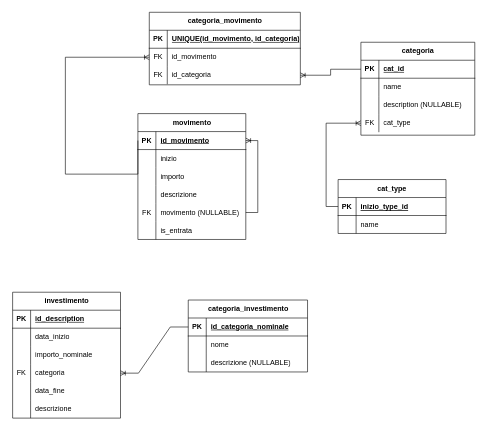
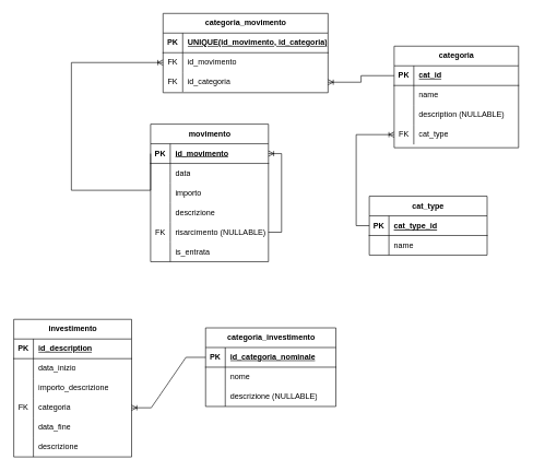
  <mxCell id="0" />
  <mxCell id="1" parent="0" />
  <mxCell id="2" value="movimento" style="shape=table;startSize=30;container=1;collapsible=1;childLayout=tableLayout;fixedRows=1;rowLines=0;fontStyle=1;align=center;resizeLast=1;html=1;" parent="1" vertex="1"><mxGeometry x="229" y="189" width="180" height="210" as="geometry" /></mxCell>
  <mxCell id="3" value="" style="shape=tableRow;horizontal=0;startSize=0;swimlaneHead=0;swimlaneBody=0;fillColor=none;collapsible=0;dropTarget=0;points=[[0,0.5],[1,0.5]];portConstraint=eastwest;top=0;left=0;right=0;bottom=1;" parent="2" vertex="1"><mxGeometry y="30" width="180" height="30" as="geometry" /></mxCell>
  <mxCell id="4" value="PK" style="shape=partialRectangle;connectable=0;fillColor=none;top=0;left=0;bottom=0;right=0;fontStyle=1;overflow=hidden;whiteSpace=wrap;html=1;" parent="3" vertex="1"><mxGeometry width="30" height="30" as="geometry"><mxRectangle width="30" height="30" as="alternateBounds" /></mxGeometry></mxCell>
  <mxCell id="5" value="id_movimento" style="shape=partialRectangle;connectable=0;fillColor=none;top=0;left=0;bottom=0;right=0;align=left;spacingLeft=6;fontStyle=5;overflow=hidden;whiteSpace=wrap;html=1;" parent="3" vertex="1"><mxGeometry x="30" width="150" height="30" as="geometry"><mxRectangle width="150" height="30" as="alternateBounds" /></mxGeometry></mxCell>
  <mxCell id="6" value="" style="shape=tableRow;horizontal=0;startSize=0;swimlaneHead=0;swimlaneBody=0;fillColor=none;collapsible=0;dropTarget=0;points=[[0,0.5],[1,0.5]];portConstraint=eastwest;top=0;left=0;right=0;bottom=0;" parent="2" vertex="1"><mxGeometry y="60" width="180" height="30" as="geometry" /></mxCell>
  <mxCell id="7" value="" style="shape=partialRectangle;connectable=0;fillColor=none;top=0;left=0;bottom=0;right=0;editable=1;overflow=hidden;whiteSpace=wrap;html=1;" parent="6" vertex="1"><mxGeometry width="30" height="30" as="geometry"><mxRectangle width="30" height="30" as="alternateBounds" /></mxGeometry></mxCell>
- <mxCell id="8" value="inizio" style="shape=partialRectangle;connectable=0;fillColor=none;top=0;left=0;bottom=0;right=0;align=left;spacingLeft=6;overflow=hidden;whiteSpace=wrap;html=1;" parent="6" vertex="1"><mxGeometry x="30" width="150" height="30" as="geometry"><mxRectangle width="150" height="30" as="alternateBounds" /></mxGeometry></mxCell>
+ <mxCell id="8" value="data" style="shape=partialRectangle;connectable=0;fillColor=none;top=0;left=0;bottom=0;right=0;align=left;spacingLeft=6;overflow=hidden;whiteSpace=wrap;html=1;" parent="6" vertex="1"><mxGeometry x="30" width="150" height="30" as="geometry"><mxRectangle width="150" height="30" as="alternateBounds" /></mxGeometry></mxCell>
  <mxCell id="9" value="" style="shape=tableRow;horizontal=0;startSize=0;swimlaneHead=0;swimlaneBody=0;fillColor=none;collapsible=0;dropTarget=0;points=[[0,0.5],[1,0.5]];portConstraint=eastwest;top=0;left=0;right=0;bottom=0;" parent="2" vertex="1"><mxGeometry y="90" width="180" height="30" as="geometry" /></mxCell>
  <mxCell id="10" value="" style="shape=partialRectangle;connectable=0;fillColor=none;top=0;left=0;bottom=0;right=0;editable=1;overflow=hidden;whiteSpace=wrap;html=1;" parent="9" vertex="1"><mxGeometry width="30" height="30" as="geometry"><mxRectangle width="30" height="30" as="alternateBounds" /></mxGeometry></mxCell>
  <mxCell id="11" value="importo" style="shape=partialRectangle;connectable=0;fillColor=none;top=0;left=0;bottom=0;right=0;align=left;spacingLeft=6;overflow=hidden;whiteSpace=wrap;html=1;" parent="9" vertex="1"><mxGeometry x="30" width="150" height="30" as="geometry"><mxRectangle width="150" height="30" as="alternateBounds" /></mxGeometry></mxCell>
  <mxCell id="12" style="shape=tableRow;horizontal=0;startSize=0;swimlaneHead=0;swimlaneBody=0;fillColor=none;collapsible=0;dropTarget=0;points=[[0,0.5],[1,0.5]];portConstraint=eastwest;top=0;left=0;right=0;bottom=0;" parent="2" vertex="1"><mxGeometry y="120" width="180" height="30" as="geometry" /></mxCell>
  <mxCell id="13" style="shape=partialRectangle;connectable=0;fillColor=none;top=0;left=0;bottom=0;right=0;editable=1;overflow=hidden;whiteSpace=wrap;html=1;" parent="12" vertex="1"><mxGeometry width="30" height="30" as="geometry"><mxRectangle width="30" height="30" as="alternateBounds" /></mxGeometry></mxCell>
  <mxCell id="14" value="descrizione" style="shape=partialRectangle;connectable=0;fillColor=none;top=0;left=0;bottom=0;right=0;align=left;spacingLeft=6;overflow=hidden;whiteSpace=wrap;html=1;" parent="12" vertex="1"><mxGeometry x="30" width="150" height="30" as="geometry"><mxRectangle width="150" height="30" as="alternateBounds" /></mxGeometry></mxCell>
  <mxCell id="15" style="edgeStyle=orthogonalEdgeStyle;rounded=0;orthogonalLoop=1;jettySize=auto;html=1;entryX=1;entryY=0.5;entryDx=0;entryDy=0;exitX=1;exitY=0.5;exitDx=0;exitDy=0;endArrow=ERoneToMany;endFill=0;startArrow=none;startFill=0;" parent="2" source="16" target="3" edge="1"><mxGeometry relative="1" as="geometry" /></mxCell>
  <mxCell id="16" style="shape=tableRow;horizontal=0;startSize=0;swimlaneHead=0;swimlaneBody=0;fillColor=none;collapsible=0;dropTarget=0;points=[[0,0.5],[1,0.5]];portConstraint=eastwest;top=0;left=0;right=0;bottom=0;" parent="2" vertex="1"><mxGeometry y="150" width="180" height="30" as="geometry" /></mxCell>
  <mxCell id="17" value="FK" style="shape=partialRectangle;connectable=0;fillColor=none;top=0;left=0;bottom=0;right=0;editable=1;overflow=hidden;whiteSpace=wrap;html=1;" parent="16" vertex="1"><mxGeometry width="30" height="30" as="geometry"><mxRectangle width="30" height="30" as="alternateBounds" /></mxGeometry></mxCell>
- <mxCell id="18" value="movimento (NULLABLE)" style="shape=partialRectangle;connectable=0;fillColor=none;top=0;left=0;bottom=0;right=0;align=left;spacingLeft=6;overflow=hidden;whiteSpace=wrap;html=1;" parent="16" vertex="1"><mxGeometry x="30" width="150" height="30" as="geometry"><mxRectangle width="150" height="30" as="alternateBounds" /></mxGeometry></mxCell>
+ <mxCell id="18" value="risarcimento (NULLABLE)" style="shape=partialRectangle;connectable=0;fillColor=none;top=0;left=0;bottom=0;right=0;align=left;spacingLeft=6;overflow=hidden;whiteSpace=wrap;html=1;" parent="16" vertex="1"><mxGeometry x="30" width="150" height="30" as="geometry"><mxRectangle width="150" height="30" as="alternateBounds" /></mxGeometry></mxCell>
  <mxCell id="19" style="shape=tableRow;horizontal=0;startSize=0;swimlaneHead=0;swimlaneBody=0;fillColor=none;collapsible=0;dropTarget=0;points=[[0,0.5],[1,0.5]];portConstraint=eastwest;top=0;left=0;right=0;bottom=0;" parent="2" vertex="1"><mxGeometry y="180" width="180" height="30" as="geometry" /></mxCell>
  <mxCell id="20" style="shape=partialRectangle;connectable=0;fillColor=none;top=0;left=0;bottom=0;right=0;editable=1;overflow=hidden;whiteSpace=wrap;html=1;" parent="19" vertex="1"><mxGeometry width="30" height="30" as="geometry"><mxRectangle width="30" height="30" as="alternateBounds" /></mxGeometry></mxCell>
  <mxCell id="21" value="is_entrata" style="shape=partialRectangle;connectable=0;fillColor=none;top=0;left=0;bottom=0;right=0;align=left;spacingLeft=6;overflow=hidden;whiteSpace=wrap;html=1;" parent="19" vertex="1"><mxGeometry x="30" width="150" height="30" as="geometry"><mxRectangle width="150" height="30" as="alternateBounds" /></mxGeometry></mxCell>
  <mxCell id="22" value="categoria" style="shape=table;startSize=30;container=1;collapsible=1;childLayout=tableLayout;fixedRows=1;rowLines=0;fontStyle=1;align=center;resizeLast=1;html=1;" parent="1" vertex="1"><mxGeometry x="601" y="70" width="190" height="155" as="geometry" /></mxCell>
  <mxCell id="23" value="" style="shape=tableRow;horizontal=0;startSize=0;swimlaneHead=0;swimlaneBody=0;fillColor=none;collapsible=0;dropTarget=0;points=[[0,0.5],[1,0.5]];portConstraint=eastwest;top=0;left=0;right=0;bottom=1;" parent="22" vertex="1"><mxGeometry y="30" width="190" height="30" as="geometry" /></mxCell>
  <mxCell id="24" value="PK" style="shape=partialRectangle;connectable=0;fillColor=none;top=0;left=0;bottom=0;right=0;fontStyle=1;overflow=hidden;whiteSpace=wrap;html=1;" parent="23" vertex="1"><mxGeometry width="30" height="30" as="geometry"><mxRectangle width="30" height="30" as="alternateBounds" /></mxGeometry></mxCell>
  <mxCell id="25" value="cat_id" style="shape=partialRectangle;connectable=0;fillColor=none;top=0;left=0;bottom=0;right=0;align=left;spacingLeft=6;fontStyle=5;overflow=hidden;whiteSpace=wrap;html=1;" parent="23" vertex="1"><mxGeometry x="30" width="160" height="30" as="geometry"><mxRectangle width="160" height="30" as="alternateBounds" /></mxGeometry></mxCell>
  <mxCell id="26" value="" style="shape=tableRow;horizontal=0;startSize=0;swimlaneHead=0;swimlaneBody=0;fillColor=none;collapsible=0;dropTarget=0;points=[[0,0.5],[1,0.5]];portConstraint=eastwest;top=0;left=0;right=0;bottom=0;" parent="22" vertex="1"><mxGeometry y="60" width="190" height="30" as="geometry" /></mxCell>
  <mxCell id="27" value="" style="shape=partialRectangle;connectable=0;fillColor=none;top=0;left=0;bottom=0;right=0;editable=1;overflow=hidden;whiteSpace=wrap;html=1;" parent="26" vertex="1"><mxGeometry width="30" height="30" as="geometry"><mxRectangle width="30" height="30" as="alternateBounds" /></mxGeometry></mxCell>
  <mxCell id="28" value="name" style="shape=partialRectangle;connectable=0;fillColor=none;top=0;left=0;bottom=0;right=0;align=left;spacingLeft=6;overflow=hidden;whiteSpace=wrap;html=1;" parent="26" vertex="1"><mxGeometry x="30" width="160" height="30" as="geometry"><mxRectangle width="160" height="30" as="alternateBounds" /></mxGeometry></mxCell>
  <mxCell id="29" value="" style="shape=tableRow;horizontal=0;startSize=0;swimlaneHead=0;swimlaneBody=0;fillColor=none;collapsible=0;dropTarget=0;points=[[0,0.5],[1,0.5]];portConstraint=eastwest;top=0;left=0;right=0;bottom=0;" parent="22" vertex="1"><mxGeometry y="90" width="190" height="30" as="geometry" /></mxCell>
  <mxCell id="30" value="" style="shape=partialRectangle;connectable=0;fillColor=none;top=0;left=0;bottom=0;right=0;editable=1;overflow=hidden;whiteSpace=wrap;html=1;" parent="29" vertex="1"><mxGeometry width="30" height="30" as="geometry"><mxRectangle width="30" height="30" as="alternateBounds" /></mxGeometry></mxCell>
  <mxCell id="31" value="description (NULLABLE)" style="shape=partialRectangle;connectable=0;fillColor=none;top=0;left=0;bottom=0;right=0;align=left;spacingLeft=6;overflow=hidden;whiteSpace=wrap;html=1;" parent="29" vertex="1"><mxGeometry x="30" width="160" height="30" as="geometry"><mxRectangle width="160" height="30" as="alternateBounds" /></mxGeometry></mxCell>
  <mxCell id="32" style="shape=tableRow;horizontal=0;startSize=0;swimlaneHead=0;swimlaneBody=0;fillColor=none;collapsible=0;dropTarget=0;points=[[0,0.5],[1,0.5]];portConstraint=eastwest;top=0;left=0;right=0;bottom=0;" parent="22" vertex="1"><mxGeometry y="120" width="190" height="30" as="geometry" /></mxCell>
  <mxCell id="33" value="FK" style="shape=partialRectangle;connectable=0;fillColor=none;top=0;left=0;bottom=0;right=0;editable=1;overflow=hidden;whiteSpace=wrap;html=1;" parent="32" vertex="1"><mxGeometry width="30" height="30" as="geometry"><mxRectangle width="30" height="30" as="alternateBounds" /></mxGeometry></mxCell>
  <mxCell id="34" value="cat_type" style="shape=partialRectangle;connectable=0;fillColor=none;top=0;left=0;bottom=0;right=0;align=left;spacingLeft=6;overflow=hidden;whiteSpace=wrap;html=1;" parent="32" vertex="1"><mxGeometry x="30" width="160" height="30" as="geometry"><mxRectangle width="160" height="30" as="alternateBounds" /></mxGeometry></mxCell>
  <mxCell id="35" value="investimento" style="shape=table;startSize=30;container=1;collapsible=1;childLayout=tableLayout;fixedRows=1;rowLines=0;fontStyle=1;align=center;resizeLast=1;html=1;" parent="1" vertex="1"><mxGeometry x="20" y="487" width="180" height="210" as="geometry" /></mxCell>
  <mxCell id="36" value="" style="shape=tableRow;horizontal=0;startSize=0;swimlaneHead=0;swimlaneBody=0;fillColor=none;collapsible=0;dropTarget=0;points=[[0,0.5],[1,0.5]];portConstraint=eastwest;top=0;left=0;right=0;bottom=1;" parent="35" vertex="1"><mxGeometry y="30" width="180" height="30" as="geometry" /></mxCell>
  <mxCell id="37" value="PK" style="shape=partialRectangle;connectable=0;fillColor=none;top=0;left=0;bottom=0;right=0;fontStyle=1;overflow=hidden;whiteSpace=wrap;html=1;" parent="36" vertex="1"><mxGeometry width="30" height="30" as="geometry"><mxRectangle width="30" height="30" as="alternateBounds" /></mxGeometry></mxCell>
  <mxCell id="38" value="id_description" style="shape=partialRectangle;connectable=0;fillColor=none;top=0;left=0;bottom=0;right=0;align=left;spacingLeft=6;fontStyle=5;overflow=hidden;whiteSpace=wrap;html=1;" parent="36" vertex="1"><mxGeometry x="30" width="150" height="30" as="geometry"><mxRectangle width="150" height="30" as="alternateBounds" /></mxGeometry></mxCell>
  <mxCell id="39" value="" style="shape=tableRow;horizontal=0;startSize=0;swimlaneHead=0;swimlaneBody=0;fillColor=none;collapsible=0;dropTarget=0;points=[[0,0.5],[1,0.5]];portConstraint=eastwest;top=0;left=0;right=0;bottom=0;" parent="35" vertex="1"><mxGeometry y="60" width="180" height="30" as="geometry" /></mxCell>
  <mxCell id="40" value="" style="shape=partialRectangle;connectable=0;fillColor=none;top=0;left=0;bottom=0;right=0;editable=1;overflow=hidden;whiteSpace=wrap;html=1;" parent="39" vertex="1"><mxGeometry width="30" height="30" as="geometry"><mxRectangle width="30" height="30" as="alternateBounds" /></mxGeometry></mxCell>
  <mxCell id="41" value="data_inizio" style="shape=partialRectangle;connectable=0;fillColor=none;top=0;left=0;bottom=0;right=0;align=left;spacingLeft=6;overflow=hidden;whiteSpace=wrap;html=1;" parent="39" vertex="1"><mxGeometry x="30" width="150" height="30" as="geometry"><mxRectangle width="150" height="30" as="alternateBounds" /></mxGeometry></mxCell>
  <mxCell id="42" value="" style="shape=tableRow;horizontal=0;startSize=0;swimlaneHead=0;swimlaneBody=0;fillColor=none;collapsible=0;dropTarget=0;points=[[0,0.5],[1,0.5]];portConstraint=eastwest;top=0;left=0;right=0;bottom=0;" parent="35" vertex="1"><mxGeometry y="90" width="180" height="30" as="geometry" /></mxCell>
  <mxCell id="43" value="" style="shape=partialRectangle;connectable=0;fillColor=none;top=0;left=0;bottom=0;right=0;editable=1;overflow=hidden;whiteSpace=wrap;html=1;" parent="42" vertex="1"><mxGeometry width="30" height="30" as="geometry"><mxRectangle width="30" height="30" as="alternateBounds" /></mxGeometry></mxCell>
- <mxCell id="44" value="importo_nominale" style="shape=partialRectangle;connectable=0;fillColor=none;top=0;left=0;bottom=0;right=0;align=left;spacingLeft=6;overflow=hidden;whiteSpace=wrap;html=1;" parent="42" vertex="1"><mxGeometry x="30" width="150" height="30" as="geometry"><mxRectangle width="150" height="30" as="alternateBounds" /></mxGeometry></mxCell>
+ <mxCell id="44" value="importo_descrizione" style="shape=partialRectangle;connectable=0;fillColor=none;top=0;left=0;bottom=0;right=0;align=left;spacingLeft=6;overflow=hidden;whiteSpace=wrap;html=1;" parent="42" vertex="1"><mxGeometry x="30" width="150" height="30" as="geometry"><mxRectangle width="150" height="30" as="alternateBounds" /></mxGeometry></mxCell>
  <mxCell id="45" value="" style="shape=tableRow;horizontal=0;startSize=0;swimlaneHead=0;swimlaneBody=0;fillColor=none;collapsible=0;dropTarget=0;points=[[0,0.5],[1,0.5]];portConstraint=eastwest;top=0;left=0;right=0;bottom=0;" parent="35" vertex="1"><mxGeometry y="120" width="180" height="30" as="geometry" /></mxCell>
  <mxCell id="46" value="FK" style="shape=partialRectangle;connectable=0;fillColor=none;top=0;left=0;bottom=0;right=0;editable=1;overflow=hidden;whiteSpace=wrap;html=1;" parent="45" vertex="1"><mxGeometry width="30" height="30" as="geometry"><mxRectangle width="30" height="30" as="alternateBounds" /></mxGeometry></mxCell>
  <mxCell id="47" value="categoria" style="shape=partialRectangle;connectable=0;fillColor=none;top=0;left=0;bottom=0;right=0;align=left;spacingLeft=6;overflow=hidden;whiteSpace=wrap;html=1;" parent="45" vertex="1"><mxGeometry x="30" width="150" height="30" as="geometry"><mxRectangle width="150" height="30" as="alternateBounds" /></mxGeometry></mxCell>
  <mxCell id="48" style="shape=tableRow;horizontal=0;startSize=0;swimlaneHead=0;swimlaneBody=0;fillColor=none;collapsible=0;dropTarget=0;points=[[0,0.5],[1,0.5]];portConstraint=eastwest;top=0;left=0;right=0;bottom=0;" parent="35" vertex="1"><mxGeometry y="150" width="180" height="30" as="geometry" /></mxCell>
  <mxCell id="49" style="shape=partialRectangle;connectable=0;fillColor=none;top=0;left=0;bottom=0;right=0;editable=1;overflow=hidden;whiteSpace=wrap;html=1;" parent="48" vertex="1"><mxGeometry width="30" height="30" as="geometry"><mxRectangle width="30" height="30" as="alternateBounds" /></mxGeometry></mxCell>
  <mxCell id="50" value="data_fine" style="shape=partialRectangle;connectable=0;fillColor=none;top=0;left=0;bottom=0;right=0;align=left;spacingLeft=6;overflow=hidden;whiteSpace=wrap;html=1;" parent="48" vertex="1"><mxGeometry x="30" width="150" height="30" as="geometry"><mxRectangle width="150" height="30" as="alternateBounds" /></mxGeometry></mxCell>
  <mxCell id="51" style="shape=tableRow;horizontal=0;startSize=0;swimlaneHead=0;swimlaneBody=0;fillColor=none;collapsible=0;dropTarget=0;points=[[0,0.5],[1,0.5]];portConstraint=eastwest;top=0;left=0;right=0;bottom=0;" parent="35" vertex="1"><mxGeometry y="180" width="180" height="30" as="geometry" /></mxCell>
  <mxCell id="52" style="shape=partialRectangle;connectable=0;fillColor=none;top=0;left=0;bottom=0;right=0;editable=1;overflow=hidden;whiteSpace=wrap;html=1;" parent="51" vertex="1"><mxGeometry width="30" height="30" as="geometry"><mxRectangle width="30" height="30" as="alternateBounds" /></mxGeometry></mxCell>
  <mxCell id="53" value="descrizione" style="shape=partialRectangle;connectable=0;fillColor=none;top=0;left=0;bottom=0;right=0;align=left;spacingLeft=6;overflow=hidden;whiteSpace=wrap;html=1;" parent="51" vertex="1"><mxGeometry x="30" width="150" height="30" as="geometry"><mxRectangle width="150" height="30" as="alternateBounds" /></mxGeometry></mxCell>
  <mxCell id="54" value="categoria_investimento" style="shape=table;startSize=30;container=1;collapsible=1;childLayout=tableLayout;fixedRows=1;rowLines=0;fontStyle=1;align=center;resizeLast=1;html=1;" parent="1" vertex="1"><mxGeometry x="313" y="500" width="199" height="120" as="geometry" /></mxCell>
  <mxCell id="55" value="" style="shape=tableRow;horizontal=0;startSize=0;swimlaneHead=0;swimlaneBody=0;fillColor=none;collapsible=0;dropTarget=0;points=[[0,0.5],[1,0.5]];portConstraint=eastwest;top=0;left=0;right=0;bottom=1;" parent="54" vertex="1"><mxGeometry y="30" width="199" height="30" as="geometry" /></mxCell>
  <mxCell id="56" value="PK" style="shape=partialRectangle;connectable=0;fillColor=none;top=0;left=0;bottom=0;right=0;fontStyle=1;overflow=hidden;whiteSpace=wrap;html=1;" parent="55" vertex="1"><mxGeometry width="30" height="30" as="geometry"><mxRectangle width="30" height="30" as="alternateBounds" /></mxGeometry></mxCell>
  <mxCell id="57" value="id_categoria_nominale" style="shape=partialRectangle;connectable=0;fillColor=none;top=0;left=0;bottom=0;right=0;align=left;spacingLeft=6;fontStyle=5;overflow=hidden;whiteSpace=wrap;html=1;" parent="55" vertex="1"><mxGeometry x="30" width="169" height="30" as="geometry"><mxRectangle width="169" height="30" as="alternateBounds" /></mxGeometry></mxCell>
  <mxCell id="58" value="" style="shape=tableRow;horizontal=0;startSize=0;swimlaneHead=0;swimlaneBody=0;fillColor=none;collapsible=0;dropTarget=0;points=[[0,0.5],[1,0.5]];portConstraint=eastwest;top=0;left=0;right=0;bottom=0;" parent="54" vertex="1"><mxGeometry y="60" width="199" height="30" as="geometry" /></mxCell>
  <mxCell id="59" value="" style="shape=partialRectangle;connectable=0;fillColor=none;top=0;left=0;bottom=0;right=0;editable=1;overflow=hidden;whiteSpace=wrap;html=1;" parent="58" vertex="1"><mxGeometry width="30" height="30" as="geometry"><mxRectangle width="30" height="30" as="alternateBounds" /></mxGeometry></mxCell>
  <mxCell id="60" value="nome" style="shape=partialRectangle;connectable=0;fillColor=none;top=0;left=0;bottom=0;right=0;align=left;spacingLeft=6;overflow=hidden;whiteSpace=wrap;html=1;" parent="58" vertex="1"><mxGeometry x="30" width="169" height="30" as="geometry"><mxRectangle width="169" height="30" as="alternateBounds" /></mxGeometry></mxCell>
  <mxCell id="61" style="shape=tableRow;horizontal=0;startSize=0;swimlaneHead=0;swimlaneBody=0;fillColor=none;collapsible=0;dropTarget=0;points=[[0,0.5],[1,0.5]];portConstraint=eastwest;top=0;left=0;right=0;bottom=0;" parent="54" vertex="1"><mxGeometry y="90" width="199" height="30" as="geometry" /></mxCell>
  <mxCell id="62" style="shape=partialRectangle;connectable=0;fillColor=none;top=0;left=0;bottom=0;right=0;editable=1;overflow=hidden;whiteSpace=wrap;html=1;" parent="61" vertex="1"><mxGeometry width="30" height="30" as="geometry"><mxRectangle width="30" height="30" as="alternateBounds" /></mxGeometry></mxCell>
  <mxCell id="63" value="descrizione (NULLABLE)" style="shape=partialRectangle;connectable=0;fillColor=none;top=0;left=0;bottom=0;right=0;align=left;spacingLeft=6;overflow=hidden;whiteSpace=wrap;html=1;" parent="61" vertex="1"><mxGeometry x="30" width="169" height="30" as="geometry"><mxRectangle width="169" height="30" as="alternateBounds" /></mxGeometry></mxCell>
  <mxCell id="64" value="" style="edgeStyle=entityRelationEdgeStyle;fontSize=12;html=1;endArrow=ERoneToMany;rounded=0;entryX=1;entryY=0.5;entryDx=0;entryDy=0;exitX=0;exitY=0.5;exitDx=0;exitDy=0;" parent="1" source="55" target="45" edge="1"><mxGeometry width="100" height="100" relative="1" as="geometry"><mxPoint x="500" y="717" as="sourcePoint" /><mxPoint x="450" y="457" as="targetPoint" /></mxGeometry></mxCell>
  <mxCell id="65" value="categoria_movimento" style="shape=table;startSize=30;container=1;collapsible=1;childLayout=tableLayout;fixedRows=1;rowLines=0;fontStyle=1;align=center;resizeLast=1;html=1;" parent="1" vertex="1"><mxGeometry x="248" y="20" width="252" height="121" as="geometry" /></mxCell>
  <mxCell id="66" value="" style="shape=tableRow;horizontal=0;startSize=0;swimlaneHead=0;swimlaneBody=0;fillColor=none;collapsible=0;dropTarget=0;points=[[0,0.5],[1,0.5]];portConstraint=eastwest;top=0;left=0;right=0;bottom=1;" parent="65" vertex="1"><mxGeometry y="30" width="252" height="30" as="geometry" /></mxCell>
  <mxCell id="67" value="PK" style="shape=partialRectangle;connectable=0;fillColor=none;top=0;left=0;bottom=0;right=0;fontStyle=1;overflow=hidden;whiteSpace=wrap;html=1;" parent="66" vertex="1"><mxGeometry width="30" height="30" as="geometry"><mxRectangle width="30" height="30" as="alternateBounds" /></mxGeometry></mxCell>
  <mxCell id="68" value="UNIQUE(id_movimento, id_categoria)" style="shape=partialRectangle;connectable=0;fillColor=none;top=0;left=0;bottom=0;right=0;align=left;spacingLeft=6;fontStyle=5;overflow=hidden;whiteSpace=wrap;html=1;" parent="66" vertex="1"><mxGeometry x="30" width="222" height="30" as="geometry"><mxRectangle width="222" height="30" as="alternateBounds" /></mxGeometry></mxCell>
  <mxCell id="69" value="" style="shape=tableRow;horizontal=0;startSize=0;swimlaneHead=0;swimlaneBody=0;fillColor=none;collapsible=0;dropTarget=0;points=[[0,0.5],[1,0.5]];portConstraint=eastwest;top=0;left=0;right=0;bottom=0;" parent="65" vertex="1"><mxGeometry y="60" width="252" height="30" as="geometry" /></mxCell>
  <mxCell id="70" value="FK" style="shape=partialRectangle;connectable=0;fillColor=none;top=0;left=0;bottom=0;right=0;editable=1;overflow=hidden;whiteSpace=wrap;html=1;" parent="69" vertex="1"><mxGeometry width="30" height="30" as="geometry"><mxRectangle width="30" height="30" as="alternateBounds" /></mxGeometry></mxCell>
  <mxCell id="71" value="id_movimento" style="shape=partialRectangle;connectable=0;fillColor=none;top=0;left=0;bottom=0;right=0;align=left;spacingLeft=6;overflow=hidden;whiteSpace=wrap;html=1;" parent="69" vertex="1"><mxGeometry x="30" width="222" height="30" as="geometry"><mxRectangle width="222" height="30" as="alternateBounds" /></mxGeometry></mxCell>
  <mxCell id="72" value="" style="shape=tableRow;horizontal=0;startSize=0;swimlaneHead=0;swimlaneBody=0;fillColor=none;collapsible=0;dropTarget=0;points=[[0,0.5],[1,0.5]];portConstraint=eastwest;top=0;left=0;right=0;bottom=0;" parent="65" vertex="1"><mxGeometry y="90" width="252" height="30" as="geometry" /></mxCell>
  <mxCell id="73" value="FK" style="shape=partialRectangle;connectable=0;fillColor=none;top=0;left=0;bottom=0;right=0;editable=1;overflow=hidden;whiteSpace=wrap;html=1;" parent="72" vertex="1"><mxGeometry width="30" height="30" as="geometry"><mxRectangle width="30" height="30" as="alternateBounds" /></mxGeometry></mxCell>
  <mxCell id="74" value="id_categoria" style="shape=partialRectangle;connectable=0;fillColor=none;top=0;left=0;bottom=0;right=0;align=left;spacingLeft=6;overflow=hidden;whiteSpace=wrap;html=1;" parent="72" vertex="1"><mxGeometry x="30" width="222" height="30" as="geometry"><mxRectangle width="222" height="30" as="alternateBounds" /></mxGeometry></mxCell>
  <mxCell id="75" value="" style="edgeStyle=orthogonalEdgeStyle;fontSize=12;html=1;endArrow=none;startArrow=ERoneToMany;rounded=0;entryX=0;entryY=0.5;entryDx=0;entryDy=0;exitX=0;exitY=0.5;exitDx=0;exitDy=0;startFill=0;endFill=0;" parent="1" source="69" target="3" edge="1"><mxGeometry width="100" height="100" relative="1" as="geometry"><mxPoint x="220" y="90" as="sourcePoint" /><mxPoint x="232" y="112" as="targetPoint" /><Array as="points"><mxPoint x="108" y="95" /><mxPoint x="108" y="290" /><mxPoint x="229" y="290" /></Array></mxGeometry></mxCell>
  <mxCell id="76" style="edgeStyle=orthogonalEdgeStyle;rounded=0;orthogonalLoop=1;jettySize=auto;html=1;entryX=1;entryY=0.5;entryDx=0;entryDy=0;startArrow=none;startFill=0;endArrow=ERoneToMany;endFill=0;" parent="1" source="23" target="72" edge="1"><mxGeometry relative="1" as="geometry" /></mxCell>
  <mxCell id="77" value="cat_type" style="shape=table;startSize=30;container=1;collapsible=1;childLayout=tableLayout;fixedRows=1;rowLines=0;fontStyle=1;align=center;resizeLast=1;" vertex="1" parent="1"><mxGeometry x="563" y="299" width="180" height="90" as="geometry" /></mxCell>
  <mxCell id="78" value="" style="shape=tableRow;horizontal=0;startSize=0;swimlaneHead=0;swimlaneBody=0;fillColor=none;collapsible=0;dropTarget=0;points=[[0,0.5],[1,0.5]];portConstraint=eastwest;top=0;left=0;right=0;bottom=1;" vertex="1" parent="77"><mxGeometry y="30" width="180" height="30" as="geometry" /></mxCell>
  <mxCell id="79" value="PK" style="shape=partialRectangle;connectable=0;fillColor=none;top=0;left=0;bottom=0;right=0;fontStyle=1;overflow=hidden;" vertex="1" parent="78"><mxGeometry width="30" height="30" as="geometry"><mxRectangle width="30" height="30" as="alternateBounds" /></mxGeometry></mxCell>
- <mxCell id="80" value="inizio_type_id" style="shape=partialRectangle;connectable=0;fillColor=none;top=0;left=0;bottom=0;right=0;align=left;spacingLeft=6;fontStyle=5;overflow=hidden;" vertex="1" parent="78"><mxGeometry x="30" width="150" height="30" as="geometry"><mxRectangle width="150" height="30" as="alternateBounds" /></mxGeometry></mxCell>
+ <mxCell id="80" value="cat_type_id" style="shape=partialRectangle;connectable=0;fillColor=none;top=0;left=0;bottom=0;right=0;align=left;spacingLeft=6;fontStyle=5;overflow=hidden;" vertex="1" parent="78"><mxGeometry x="30" width="150" height="30" as="geometry"><mxRectangle width="150" height="30" as="alternateBounds" /></mxGeometry></mxCell>
  <mxCell id="81" value="" style="shape=tableRow;horizontal=0;startSize=0;swimlaneHead=0;swimlaneBody=0;fillColor=none;collapsible=0;dropTarget=0;points=[[0,0.5],[1,0.5]];portConstraint=eastwest;top=0;left=0;right=0;bottom=0;" vertex="1" parent="77"><mxGeometry y="60" width="180" height="30" as="geometry" /></mxCell>
  <mxCell id="82" value="" style="shape=partialRectangle;connectable=0;fillColor=none;top=0;left=0;bottom=0;right=0;editable=1;overflow=hidden;" vertex="1" parent="81"><mxGeometry width="30" height="30" as="geometry"><mxRectangle width="30" height="30" as="alternateBounds" /></mxGeometry></mxCell>
  <mxCell id="83" value="name" style="shape=partialRectangle;connectable=0;fillColor=none;top=0;left=0;bottom=0;right=0;align=left;spacingLeft=6;overflow=hidden;" vertex="1" parent="81"><mxGeometry x="30" width="150" height="30" as="geometry"><mxRectangle width="150" height="30" as="alternateBounds" /></mxGeometry></mxCell>
  <mxCell id="84" style="edgeStyle=orthogonalEdgeStyle;rounded=0;orthogonalLoop=1;jettySize=auto;html=1;exitX=0;exitY=0.5;exitDx=0;exitDy=0;entryX=0;entryY=0.5;entryDx=0;entryDy=0;endArrow=ERoneToMany;endFill=0;" edge="1" parent="1" source="78" target="32"><mxGeometry relative="1" as="geometry" /></mxCell>
